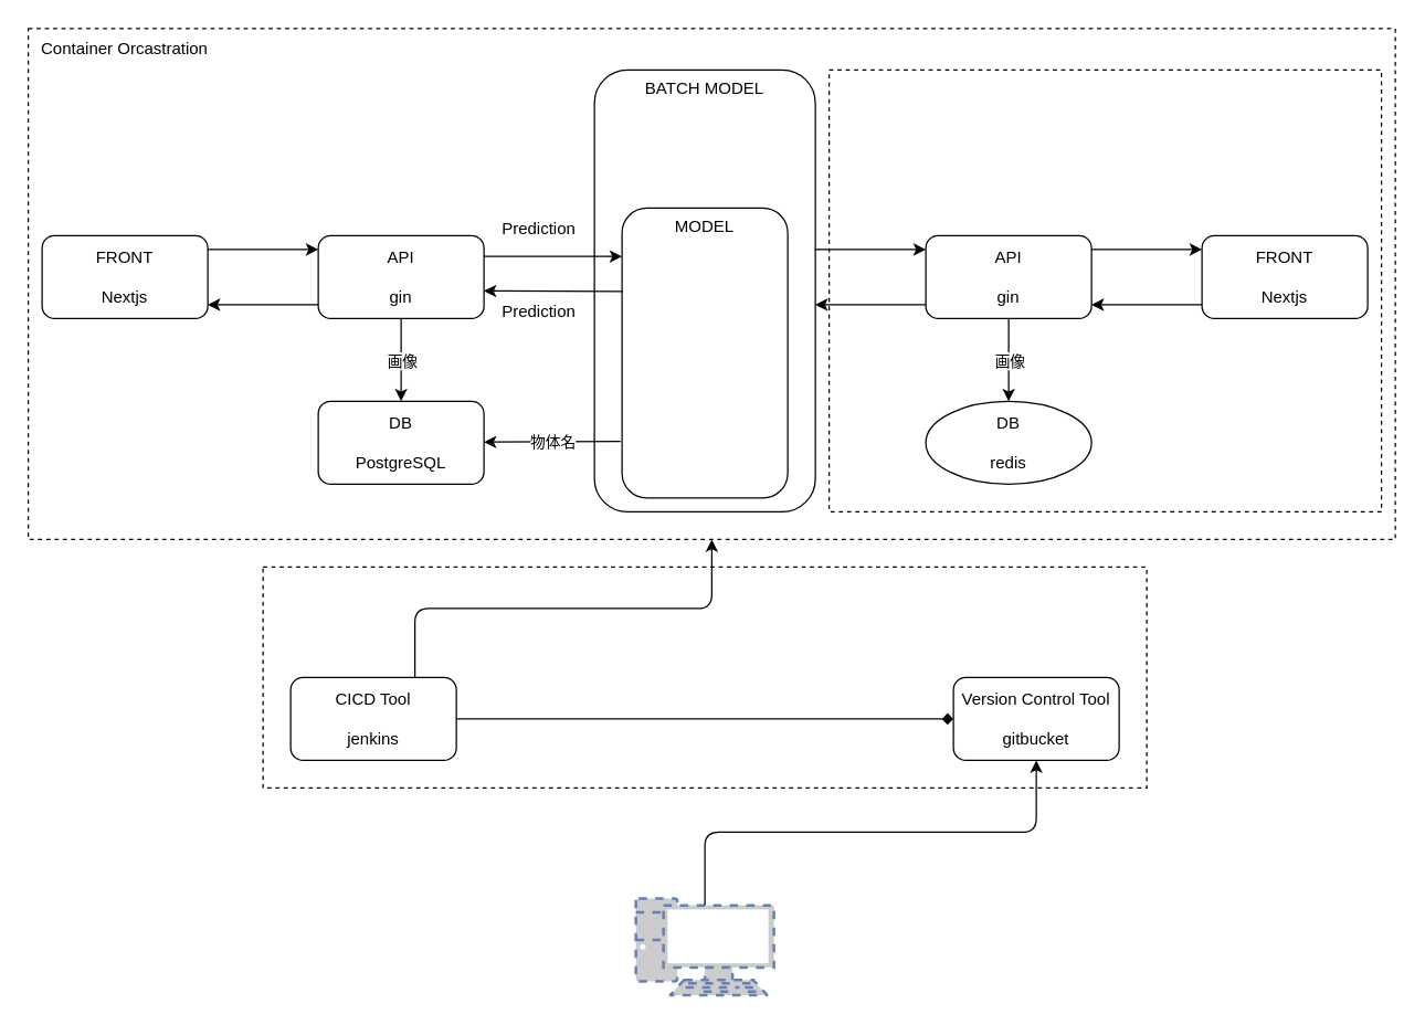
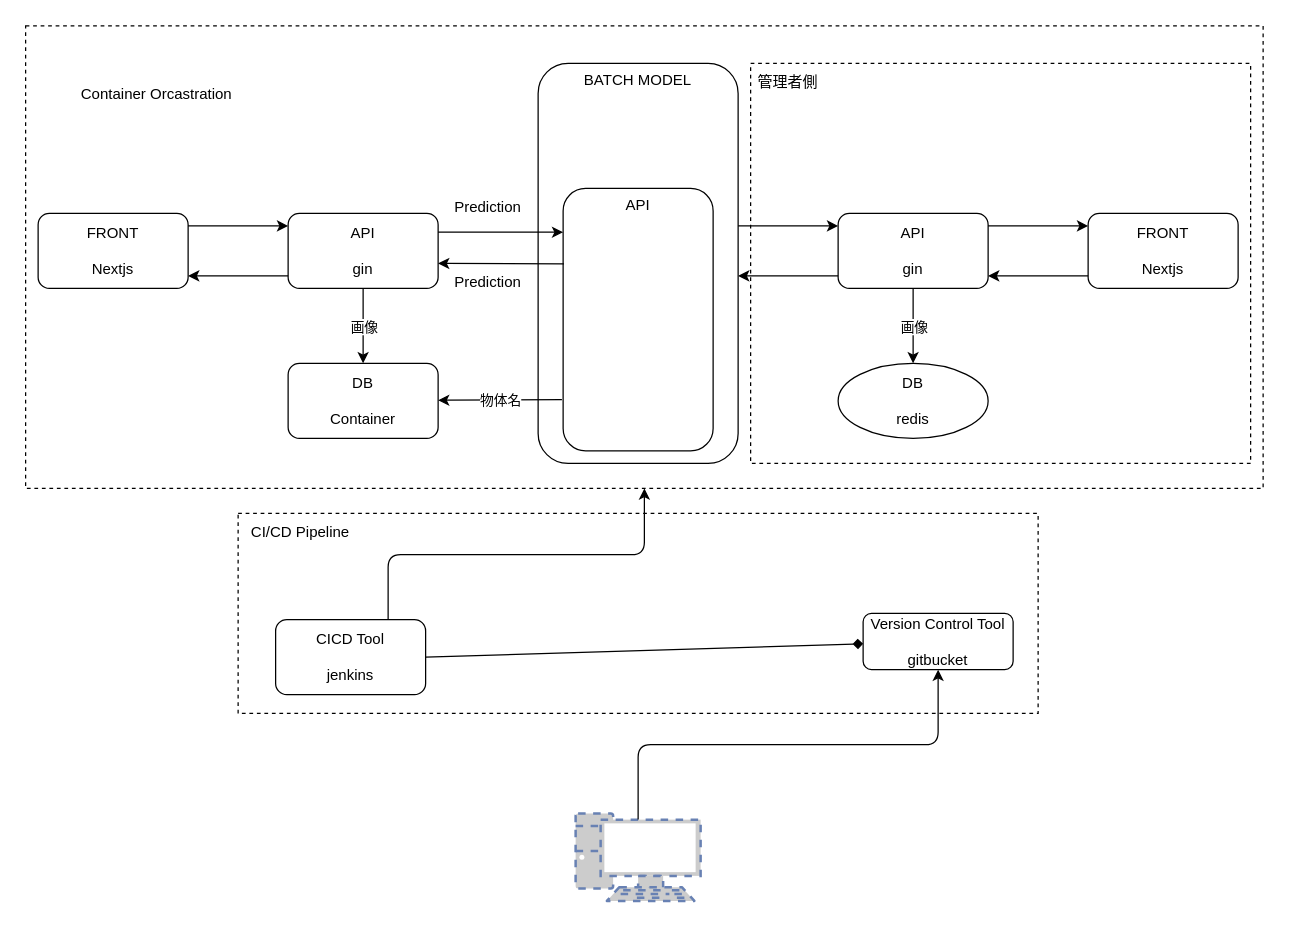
  <mxCell id="0" />
  <mxCell id="1" parent="0" />
  <mxCell id="2" value="" style="rounded=0;whiteSpace=wrap;html=1;dashed=1;fillColor=none;" vertex="1" parent="1"><mxGeometry x="190" y="410" width="640" height="160" as="geometry" /></mxCell>
  <mxCell id="3" value="" style="rounded=0;whiteSpace=wrap;html=1;dashed=1;fillColor=none;" vertex="1" parent="1"><mxGeometry x="20" y="20" width="990" height="370" as="geometry" /></mxCell>
  <mxCell id="4" value="" style="rounded=0;whiteSpace=wrap;html=1;dashed=1;fillColor=none;" vertex="1" parent="1"><mxGeometry x="600" y="50" width="400" height="320" as="geometry" /></mxCell>
  <mxCell id="5" value="FRONT&lt;br&gt;&lt;br&gt;Nextjs" style="rounded=1;whiteSpace=wrap;html=1;" vertex="1" parent="1"><mxGeometry x="30" y="170" width="120" height="60" as="geometry" /></mxCell>
  <mxCell id="6" value="API&lt;br&gt;&lt;br&gt;gin" style="rounded=1;whiteSpace=wrap;html=1;" vertex="1" parent="1"><mxGeometry x="230" y="170" width="120" height="60" as="geometry" /></mxCell>
- <mxCell id="7" value="DB&lt;br&gt;&lt;br&gt;PostgreSQL" style="rounded=1;whiteSpace=wrap;html=1;" vertex="1" parent="1"><mxGeometry x="230" y="290" width="120" height="60" as="geometry" /></mxCell>
+ <mxCell id="7" value="DB&lt;br&gt;&lt;br&gt;Container" style="rounded=1;whiteSpace=wrap;html=1;" vertex="1" parent="1"><mxGeometry x="230" y="290" width="120" height="60" as="geometry" /></mxCell>
  <mxCell id="8" value="BATCH MODEL" style="rounded=1;whiteSpace=wrap;html=1;align=center;verticalAlign=top;" vertex="1" parent="1"><mxGeometry x="430" y="50" width="160" height="320" as="geometry" /></mxCell>
  <mxCell id="9" value="" style="endArrow=classic;html=1;" edge="1" parent="1"><mxGeometry relative="1" as="geometry"><mxPoint x="150" y="180" as="sourcePoint" /><mxPoint x="230" y="180" as="targetPoint" /></mxGeometry></mxCell>
  <mxCell id="10" value="" style="endArrow=classic;html=1;" edge="1" parent="1"><mxGeometry relative="1" as="geometry"><mxPoint x="230" y="220" as="sourcePoint" /><mxPoint x="150" y="220" as="targetPoint" /></mxGeometry></mxCell>
  <mxCell id="11" value="" style="endArrow=classic;html=1;entryX=0.5;entryY=0;entryDx=0;entryDy=0;exitX=0.5;exitY=1;exitDx=0;exitDy=0;" edge="1" parent="1" source="6" target="7"><mxGeometry relative="1" as="geometry"><mxPoint x="284" y="250" as="sourcePoint" /><mxPoint x="364" y="250" as="targetPoint" /></mxGeometry></mxCell>
  <mxCell id="12" value="画像" style="edgeLabel;resizable=0;html=1;align=center;verticalAlign=middle;" connectable="0" vertex="1" parent="11"><mxGeometry relative="1" as="geometry" /></mxCell>
  <mxCell id="13" value="" style="endArrow=classic;html=1;exitX=-0.008;exitY=0.805;exitDx=0;exitDy=0;exitPerimeter=0;" edge="1" parent="1" source="15"><mxGeometry relative="1" as="geometry"><mxPoint x="430" y="319.5" as="sourcePoint" /><mxPoint x="350" y="319.5" as="targetPoint" /></mxGeometry></mxCell>
  <mxCell id="14" value="物体名" style="edgeLabel;resizable=0;html=1;align=center;verticalAlign=middle;" connectable="0" vertex="1" parent="13"><mxGeometry relative="1" as="geometry" /></mxCell>
- <mxCell id="15" value="MODEL" style="rounded=1;whiteSpace=wrap;html=1;verticalAlign=top;" vertex="1" parent="1"><mxGeometry x="450" y="150" width="120" height="210" as="geometry" /></mxCell>
+ <mxCell id="15" value="API" style="rounded=1;whiteSpace=wrap;html=1;verticalAlign=top;" vertex="1" parent="1"><mxGeometry x="450" y="150" width="120" height="210" as="geometry" /></mxCell>
  <mxCell id="16" style="edgeStyle=none;html=1;exitX=1;exitY=0.25;exitDx=0;exitDy=0;entryX=0;entryY=0.167;entryDx=0;entryDy=0;entryPerimeter=0;" edge="1" parent="1" source="6" target="15"><mxGeometry relative="1" as="geometry" /></mxCell>
  <mxCell id="17" value="Prediction" style="text;html=1;strokeColor=none;fillColor=none;align=center;verticalAlign=middle;whiteSpace=wrap;rounded=0;" vertex="1" parent="1"><mxGeometry x="360" y="150" width="60" height="30" as="geometry" /></mxCell>
  <mxCell id="18" value="Prediction" style="text;html=1;strokeColor=none;fillColor=none;align=center;verticalAlign=middle;whiteSpace=wrap;rounded=0;" vertex="1" parent="1"><mxGeometry x="360" y="210" width="60" height="30" as="geometry" /></mxCell>
  <mxCell id="19" value="FRONT&lt;br&gt;&lt;br&gt;Nextjs" style="rounded=1;whiteSpace=wrap;html=1;" vertex="1" parent="1"><mxGeometry x="870" y="170" width="120" height="60" as="geometry" /></mxCell>
  <mxCell id="20" value="API&lt;br&gt;&lt;br&gt;gin" style="rounded=1;whiteSpace=wrap;html=1;" vertex="1" parent="1"><mxGeometry x="670" y="170" width="120" height="60" as="geometry" /></mxCell>
  <mxCell id="21" value="DB&lt;br&gt;&lt;br&gt;redis" style="ellipse;whiteSpace=wrap;html=1;" vertex="1" parent="1"><mxGeometry x="670" y="290" width="120" height="60" as="geometry" /></mxCell>
  <mxCell id="22" value="" style="endArrow=classic;html=1;" edge="1" parent="1"><mxGeometry relative="1" as="geometry"><mxPoint x="790" y="180" as="sourcePoint" /><mxPoint x="870" y="180" as="targetPoint" /></mxGeometry></mxCell>
  <mxCell id="23" value="" style="endArrow=classic;html=1;" edge="1" parent="1"><mxGeometry relative="1" as="geometry"><mxPoint x="870" y="220" as="sourcePoint" /><mxPoint x="790" y="220" as="targetPoint" /></mxGeometry></mxCell>
  <mxCell id="24" value="" style="endArrow=classic;html=1;entryX=0.5;entryY=0;entryDx=0;entryDy=0;exitX=0.5;exitY=1;exitDx=0;exitDy=0;" edge="1" parent="1" source="20" target="21"><mxGeometry relative="1" as="geometry"><mxPoint x="724" y="250" as="sourcePoint" /><mxPoint x="804" y="250" as="targetPoint" /></mxGeometry></mxCell>
  <mxCell id="25" value="画像" style="edgeLabel;resizable=0;html=1;align=center;verticalAlign=middle;" connectable="0" vertex="1" parent="24"><mxGeometry relative="1" as="geometry" /></mxCell>
  <mxCell id="26" value="" style="endArrow=classic;html=1;" edge="1" parent="1"><mxGeometry relative="1" as="geometry"><mxPoint x="590" y="180" as="sourcePoint" /><mxPoint x="670" y="180" as="targetPoint" /></mxGeometry></mxCell>
  <mxCell id="27" value="" style="endArrow=classic;html=1;" edge="1" parent="1"><mxGeometry relative="1" as="geometry"><mxPoint x="670" y="220" as="sourcePoint" /><mxPoint x="590" y="220" as="targetPoint" /></mxGeometry></mxCell>
+ <mxCell id="28" value="管理者側" style="text;html=1;strokeColor=none;fillColor=none;align=center;verticalAlign=middle;whiteSpace=wrap;rounded=0;dashed=1;" vertex="1" parent="1"><mxGeometry x="600" y="50" width="60" height="30" as="geometry" /></mxCell>
  <mxCell id="29" value="" style="endArrow=classic;html=1;exitX=0.005;exitY=0.288;exitDx=0;exitDy=0;exitPerimeter=0;" edge="1" parent="1" source="15"><mxGeometry relative="1" as="geometry"><mxPoint x="430" y="210" as="sourcePoint" /><mxPoint x="350" y="210" as="targetPoint" /></mxGeometry></mxCell>
  <mxCell id="30" value="" style="fontColor=#0066CC;verticalAlign=top;verticalLabelPosition=bottom;labelPosition=center;align=center;html=1;outlineConnect=0;fillColor=#CCCCCC;strokeColor=#6881B3;gradientColor=none;gradientDirection=north;strokeWidth=2;shape=mxgraph.networks.pc;dashed=1;" vertex="1" parent="1"><mxGeometry x="460" y="650" width="100" height="70" as="geometry" /></mxCell>
  <mxCell id="31" style="edgeStyle=none;html=1;exitX=1;exitY=0.5;exitDx=0;exitDy=0;endArrow=diamond;" edge="1" parent="1" source="32" target="33"><mxGeometry relative="1" as="geometry" /></mxCell>
- <mxCell id="32" value="CICD Tool&lt;br&gt;&lt;br&gt;jenkins" style="rounded=1;whiteSpace=wrap;html=1;" vertex="1" parent="1"><mxGeometry x="210" y="490" width="120" height="60" as="geometry" /></mxCell>
- <mxCell id="33" value="Version Control Tool&lt;br&gt;&lt;br&gt;gitbucket" style="rounded=1;whiteSpace=wrap;html=1;" vertex="1" parent="1"><mxGeometry x="690" y="490" width="120" height="60" as="geometry" /></mxCell>
- <mxCell id="34" value="Container Orcastration" style="text;html=1;strokeColor=none;fillColor=none;align=center;verticalAlign=middle;whiteSpace=wrap;rounded=0;dashed=1;" vertex="1" parent="1"><mxGeometry x="20" y="20" width="140" height="30" as="geometry" /></mxCell>
+ <mxCell id="32" value="CICD Tool&lt;br&gt;&lt;br&gt;jenkins" style="rounded=1;whiteSpace=wrap;html=1;" vertex="1" parent="1"><mxGeometry x="220" y="495" width="120" height="60" as="geometry" /></mxCell>
+ <mxCell id="33" value="Version Control Tool&lt;br&gt;&lt;br&gt;gitbucket" style="rounded=1;whiteSpace=wrap;html=1;" vertex="1" parent="1"><mxGeometry x="690" y="490" width="120" height="45" as="geometry" /></mxCell>
+ <mxCell id="34" value="Container Orcastration" style="text;html=1;strokeColor=none;fillColor=none;align=center;verticalAlign=middle;whiteSpace=wrap;rounded=0;dashed=1;" vertex="1" parent="1"><mxGeometry x="55" y="60" width="140" height="30" as="geometry" /></mxCell>
+ <mxCell id="35" value="CI/CD Pipeline" style="text;html=1;strokeColor=none;fillColor=none;align=center;verticalAlign=middle;whiteSpace=wrap;rounded=0;dashed=1;" vertex="1" parent="1"><mxGeometry x="190" y="410" width="100" height="30" as="geometry" /></mxCell>
  <mxCell id="36" value="" style="edgeStyle=elbowEdgeStyle;elbow=vertical;endArrow=classic;html=1;exitX=0.75;exitY=0;exitDx=0;exitDy=0;entryX=0.5;entryY=1;entryDx=0;entryDy=0;" edge="1" parent="1" source="32" target="3"><mxGeometry width="50" height="50" relative="1" as="geometry"><mxPoint x="480" y="390" as="sourcePoint" /><mxPoint x="530" y="340" as="targetPoint" /></mxGeometry></mxCell>
  <mxCell id="37" value="" style="edgeStyle=elbowEdgeStyle;elbow=vertical;endArrow=classic;html=1;entryX=0.5;entryY=1;entryDx=0;entryDy=0;exitX=0.5;exitY=0.07;exitDx=0;exitDy=0;exitPerimeter=0;" edge="1" parent="1" source="30" target="33"><mxGeometry width="50" height="50" relative="1" as="geometry"><mxPoint x="515" y="640" as="sourcePoint" /><mxPoint x="730" y="560" as="targetPoint" /></mxGeometry></mxCell>
